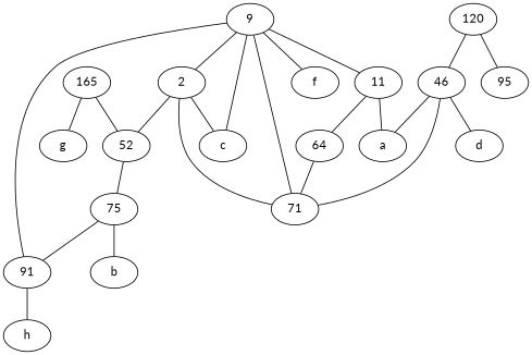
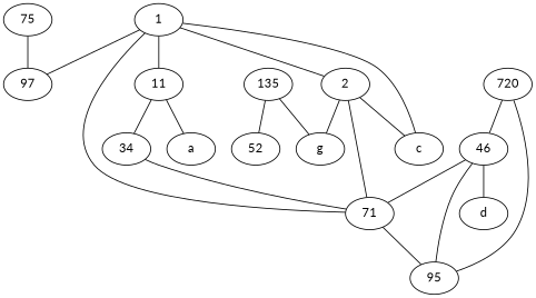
  graph {
    fontname=Lato
    node [fontname=Lato labelfontsize=50]
    edge [fontname=Lato]
-   1 [label=9]
-   97 [label=91]
-   f
+   1
+   97
    2
    71
    11
    c
-   h
    52
    95
    a
-   34 [label=64]
+   34
    75
-   b
-   135 [label=165]
+   135
    g
    46
    d
-   120
+   120 [label=720]
    1 -- 97
-   1 -- f
    1 -- 2
    1 -- 71
    1 -- 11
    1 -- c
-   97 -- h
    2 -- 71
    2 -- c
-   2 -- 52
+   2 -- g
+   71 -- 95
    11 -- a
    11 -- 34
-   52 -- 75
    34 -- 71
    75 -- 97
-   75 -- b
    135 -- 52
    135 -- g
    46 -- 71
-   46 -- a
+   46 -- 95
    46 -- d
    120 -- 95
    120 -- 46
  }
